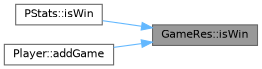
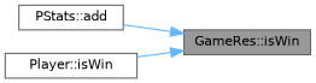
  digraph {
    fontname="DejaVu Sans"
    rankdir=RL
    node [color=grey40 fillcolor=white fontname="DejaVu Sans" fontsize=10 shape=box style=filled]
    edge [color=steelblue1 dir=back fontname="DejaVu Sans" fontsize=10 labelfontname=Helvetica labelfontsize=10 style=solid]
    n1 [color=gray40 fillcolor=grey60 fontcolor=black height=0.2 label="GameRes::isWin" width=0.4]
-   n2 [height=0.2 label="PStats::isWin" width=0.4]
-   n3 [height=0.2 label="Player::addGame" width=0.4]
+   n2 [height=0.2 label="PStats::add" width=0.4]
+   n3 [height=0.2 label="Player::isWin" width=0.4]
    n1 -> n2
    n1 -> n3
  }
